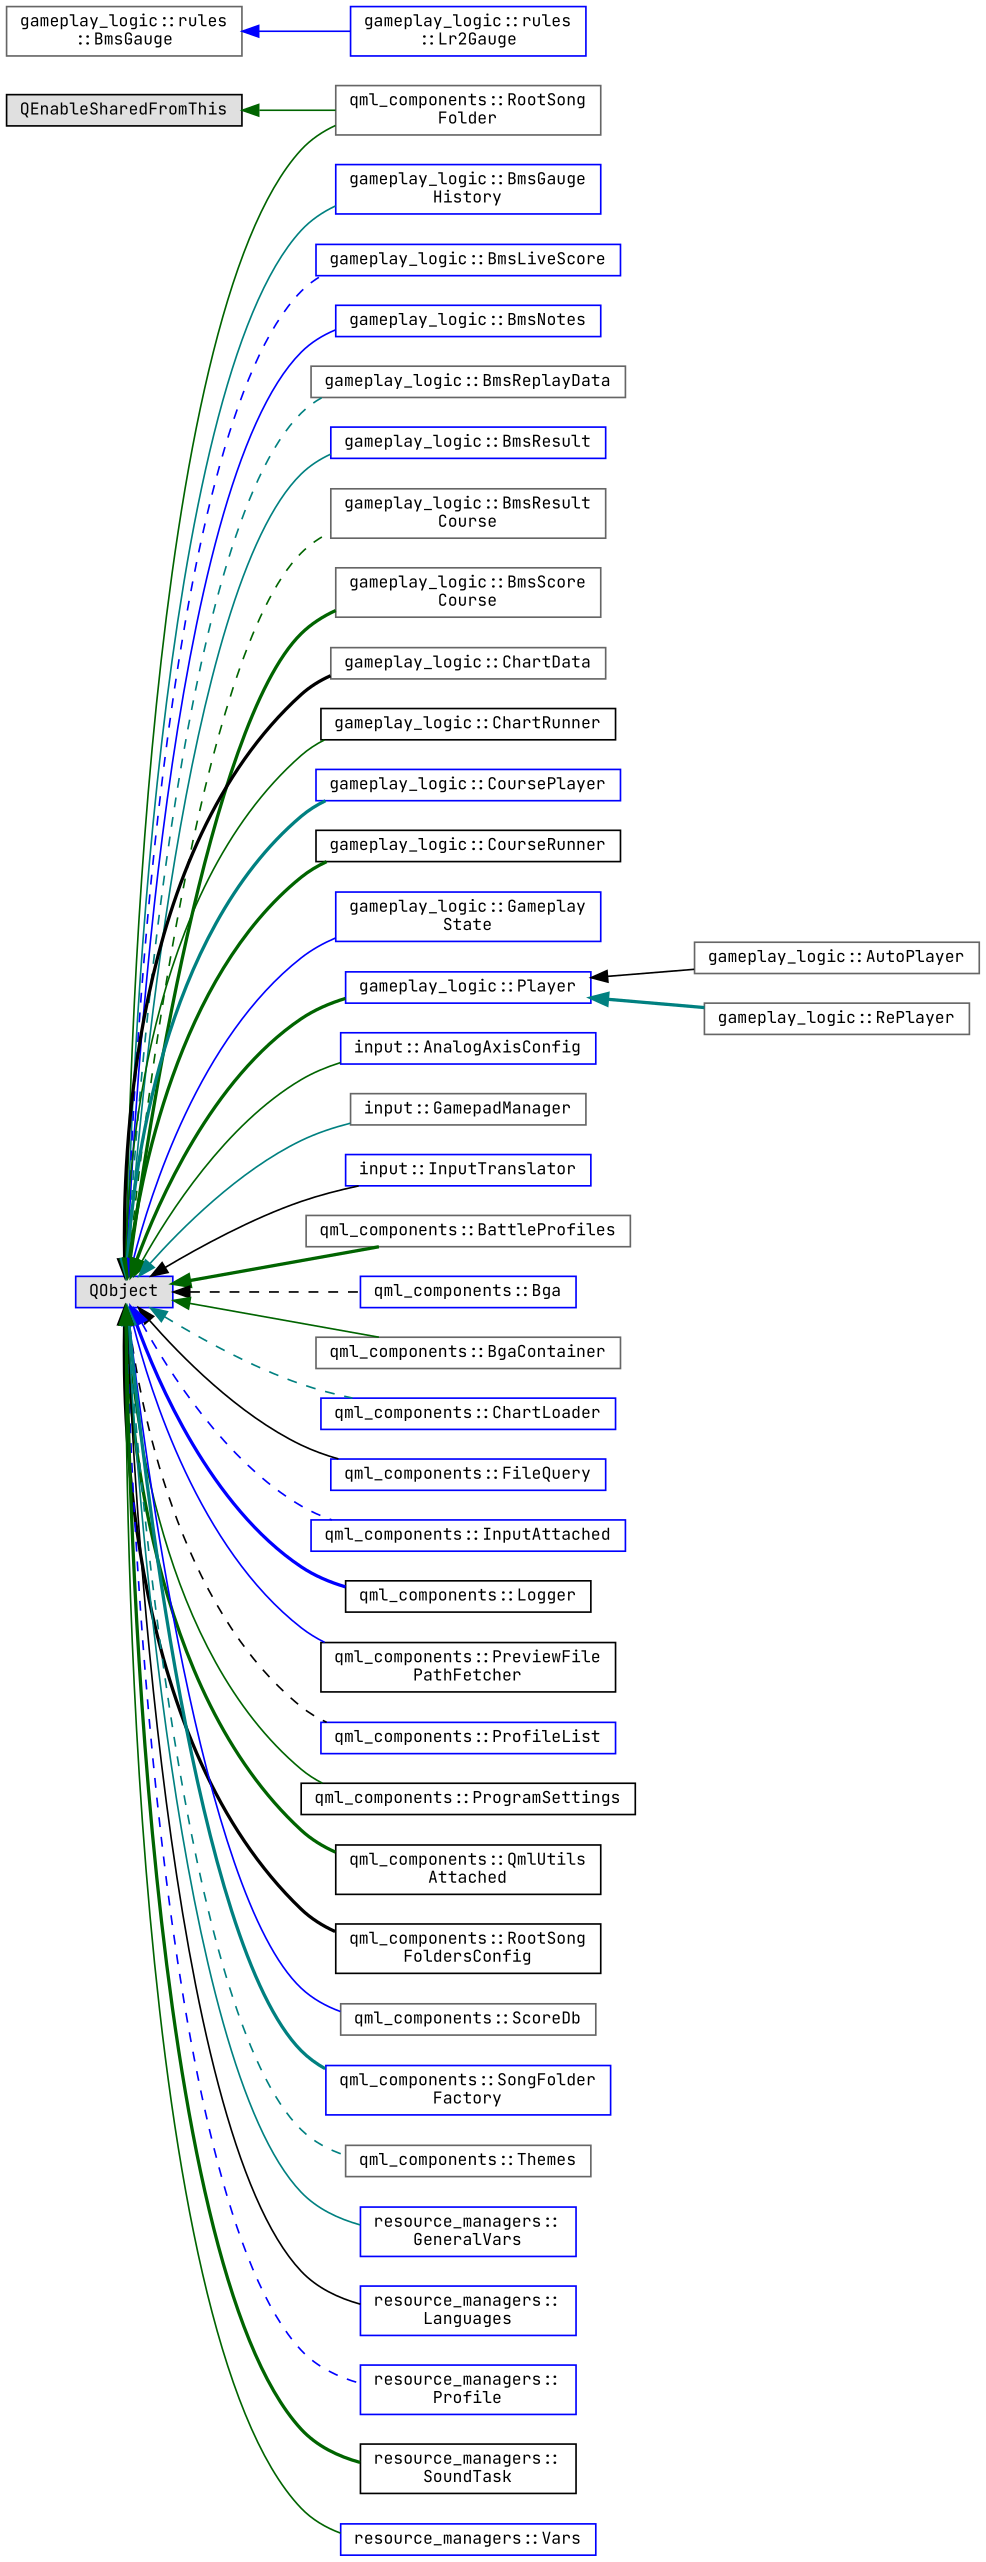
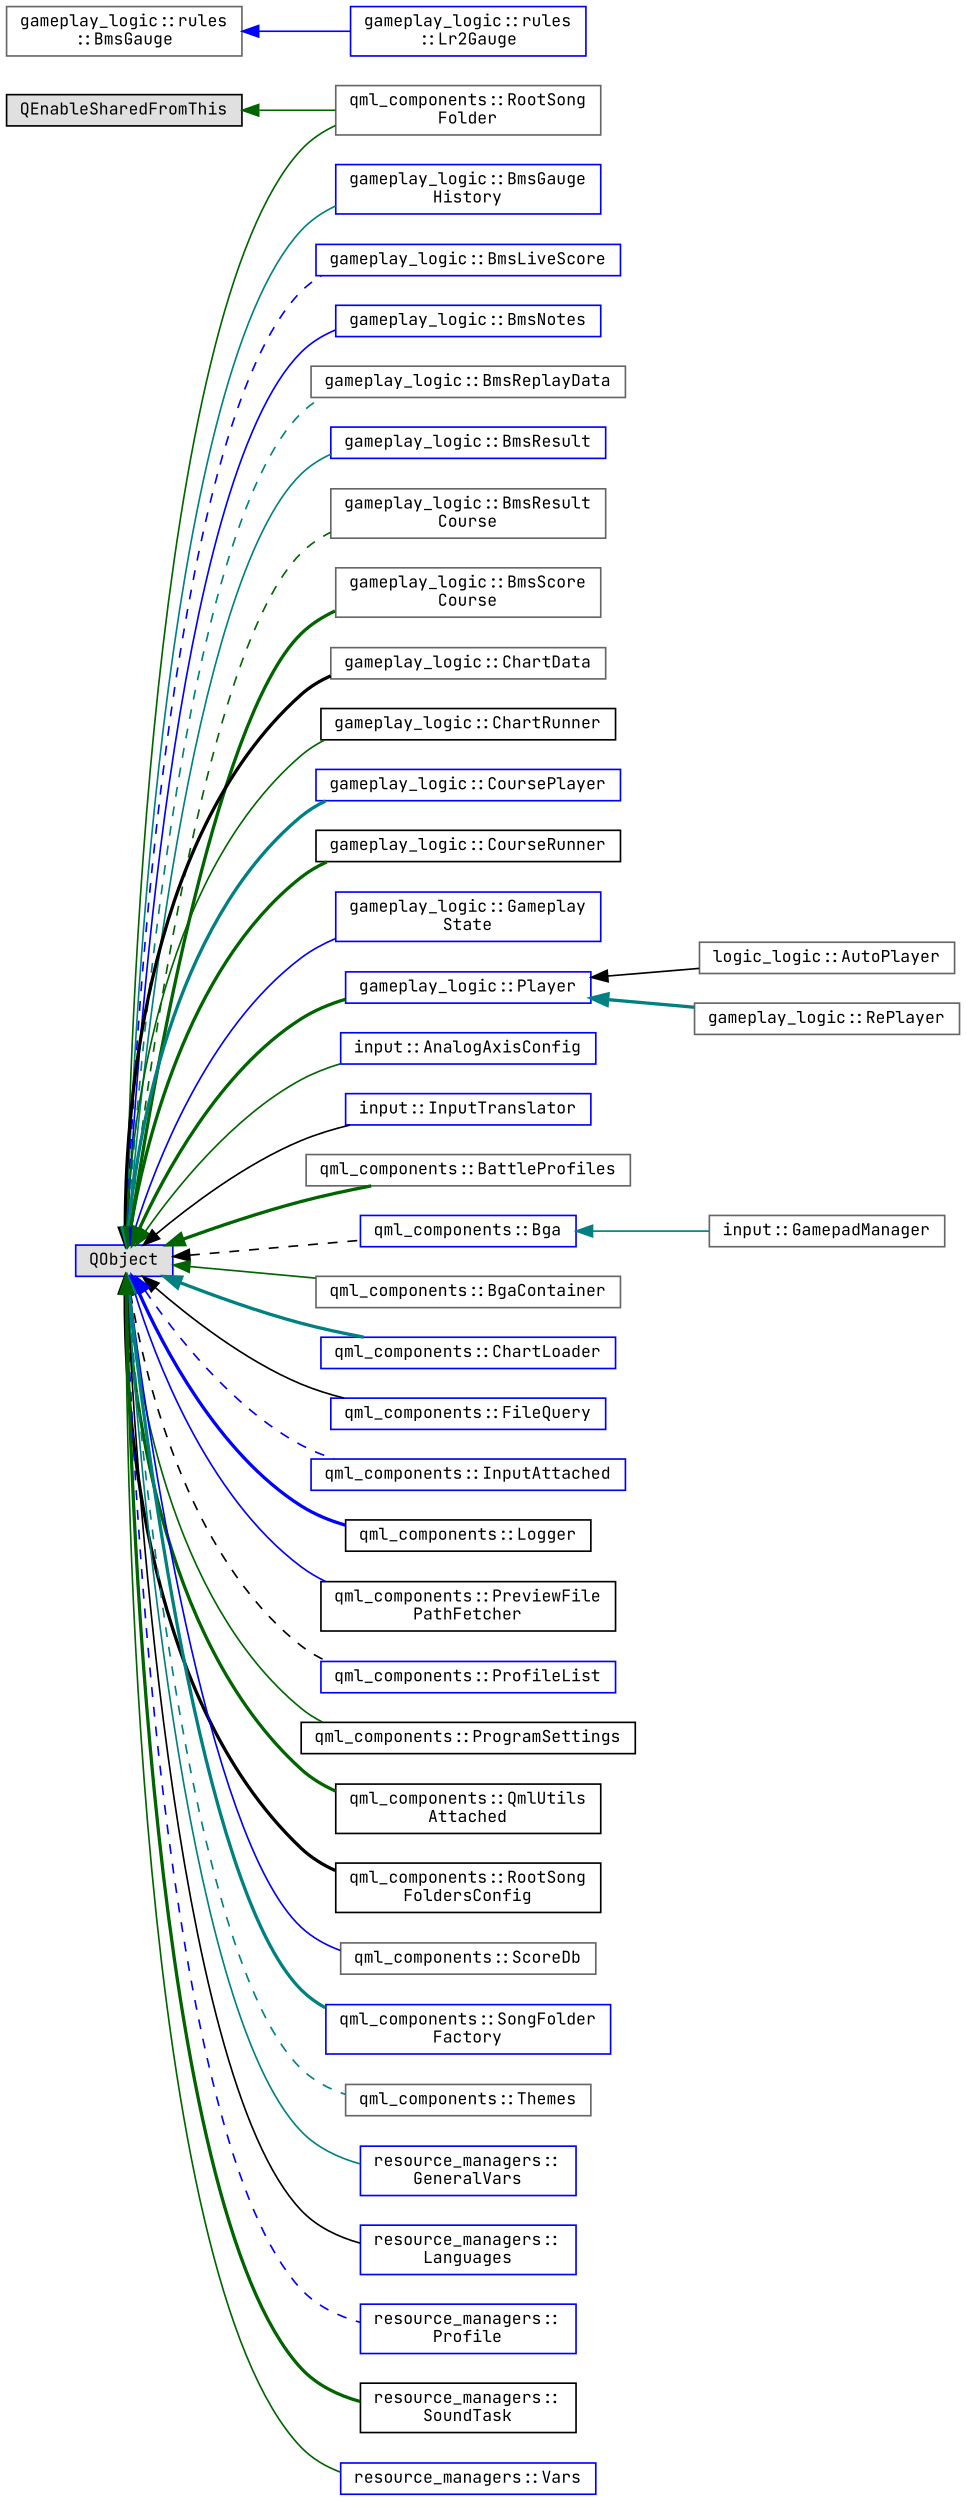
  digraph {
    fontname="JetBrains Mono"
    rankdir=LR
    node [color=blue fillcolor=white fontname="JetBrains Mono" fontsize=10 shape=box style=filled]
    edge [color=darkgreen dir=back fontname="JetBrains Mono" fontsize=10 labelfontname=Helvetica labelfontsize=10 style=solid]
    n1 [color=black fillcolor="#E0E0E0" height=0.2 label=QEnableSharedFromThis width=0.4]
    n2 [color=gray40 height=0.2 label="qml_components::RootSong\lFolder" width=0.4]
    n3 [fillcolor="#E0E0E0" height=0.2 label=QObject width=0.4]
    n4 [height=0.2 label="gameplay_logic::BmsGauge\lHistory" width=0.4]
    n5 [height=0.2 label="gameplay_logic::BmsLiveScore" width=0.4]
    n6 [height=0.2 label="gameplay_logic::BmsNotes" width=0.4]
    n7 [color=gray40 height=0.2 label="gameplay_logic::BmsReplayData" width=0.4]
    n8 [height=0.2 label="gameplay_logic::BmsResult" width=0.4]
    n9 [color=gray40 height=0.2 label="gameplay_logic::BmsResult\lCourse" width=0.4]
    n10 [color=gray40 height=0.2 label="gameplay_logic::BmsScore\lCourse" width=0.4]
    n11 [color=gray40 height=0.2 label="gameplay_logic::ChartData" width=0.4]
    n12 [color=black height=0.2 label="gameplay_logic::ChartRunner" width=0.4]
    n13 [height=0.2 label="gameplay_logic::CoursePlayer" width=0.4]
    n14 [color=black height=0.2 label="gameplay_logic::CourseRunner" width=0.4]
    n15 [height=0.2 label="gameplay_logic::Gameplay\lState" width=0.4]
    n16 [height=0.2 label="gameplay_logic::Player" width=0.4]
    n17 [height=0.2 label="input::AnalogAxisConfig" width=0.4]
    n18 [color=gray40 height=0.2 label="input::GamepadManager" width=0.4]
    n19 [height=0.2 label="input::InputTranslator" width=0.4]
    n20 [color=gray40 height=0.2 label="qml_components::BattleProfiles" width=0.4]
    n21 [height=0.2 label="qml_components::Bga" width=0.4]
    n22 [color=gray40 height=0.2 label="qml_components::BgaContainer" width=0.4]
    n23 [height=0.2 label="qml_components::ChartLoader" width=0.4]
    n24 [height=0.2 label="qml_components::FileQuery" width=0.4]
    n25 [height=0.2 label="qml_components::InputAttached" width=0.4]
    n26 [color=black height=0.2 label="qml_components::Logger" width=0.4]
    n27 [color=black height=0.2 label="qml_components::PreviewFile\lPathFetcher" width=0.4]
    n28 [height=0.2 label="qml_components::ProfileList" width=0.4]
    n29 [color=black height=0.2 label="qml_components::ProgramSettings" width=0.4]
    n30 [color=black height=0.2 label="qml_components::QmlUtils\lAttached" width=0.4]
    n31 [color=black height=0.2 label="qml_components::RootSong\lFoldersConfig" width=0.4]
    n32 [color=gray40 height=0.2 label="qml_components::ScoreDb" width=0.4]
    n33 [height=0.2 label="qml_components::SongFolder\lFactory" width=0.4]
    n34 [color=gray40 height=0.2 label="qml_components::Themes" width=0.4]
    n35 [height=0.2 label="resource_managers::\lGeneralVars" width=0.4]
    n36 [height=0.2 label="resource_managers::\lLanguages" width=0.4]
    n37 [height=0.2 label="resource_managers::\lProfile" width=0.4]
    n38 [color=black height=0.2 label="resource_managers::\lSoundTask" width=0.4]
    n39 [height=0.2 label="resource_managers::Vars" width=0.4]
-   n40 [color=gray40 height=0.2 label="gameplay_logic::AutoPlayer" width=0.4]
+   n40 [color=gray40 height=0.2 label="logic_logic::AutoPlayer" width=0.4]
    n41 [color=gray40 height=0.2 label="gameplay_logic::RePlayer" width=0.4]
    n42 [color=gray40 height=0.2 label="gameplay_logic::rules\l::BmsGauge" width=0.4]
    n43 [height=0.2 label="gameplay_logic::rules\l::Lr2Gauge" width=0.4]
    n1 -> n2
    n3 -> n2
    n3 -> n4 [color=teal]
    n3 -> n5 [color=blue style=dashed]
    n3 -> n6 [color=blue]
    n3 -> n7 [color=teal style=dashed]
    n3 -> n8 [color=teal]
    n3 -> n9 [style=dashed]
    n3 -> n10 [style=bold]
    n3 -> n11 [color=black style=bold]
    n3 -> n12
    n3 -> n13 [color=teal style=bold]
    n3 -> n14 [style=bold]
    n3 -> n15 [color=blue]
    n3 -> n16 [style=bold]
    n3 -> n17
-   n3 -> n18 [color=teal]
+   n21 -> n18 [color=teal]
    n3 -> n19 [color=black]
    n3 -> n20 [style=bold]
    n3 -> n21 [color=black style=dashed]
    n3 -> n22
-   n3 -> n23 [color=teal style=dashed]
+   n3 -> n23 [color=teal style=bold]
    n3 -> n24 [color=black]
    n3 -> n25 [color=blue style=dashed]
    n3 -> n26 [color=blue style=bold]
    n3 -> n27 [color=blue]
    n3 -> n28 [color=black style=dashed]
    n3 -> n29
    n3 -> n30 [style=bold]
    n3 -> n31 [color=black style=bold]
    n3 -> n32 [color=blue]
    n3 -> n33 [color=teal style=bold]
    n3 -> n34 [color=teal style=dashed]
    n3 -> n35 [color=teal]
    n3 -> n36 [color=black]
    n3 -> n37 [color=blue style=dashed]
    n3 -> n38 [style=bold]
    n3 -> n39
    n16 -> n40 [color=black]
    n16 -> n41 [color=teal style=bold]
    n42 -> n43 [color=blue]
  }
